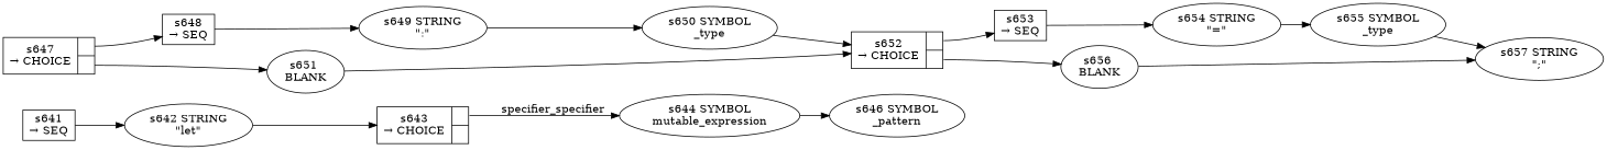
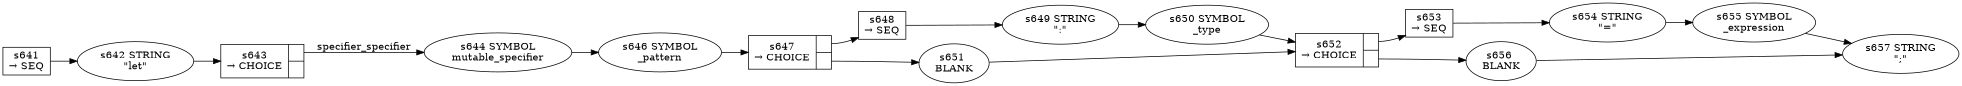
  digraph {
    rankdir=LR
    n1 [fixedsize=false label="s641\n&rarr; SEQ" peripheries=1 shape=record]
    n2 [label="s642 STRING\n\"let\""]
    n3 [fixedsize=false label="{s643\n&rarr; CHOICE|{<p0>|<p1>}}" peripheries=1 shape=record]
-   n4 [label="s644 SYMBOL\nmutable_expression"]
+   n4 [label="s644 SYMBOL\nmutable_specifier"]
    n5 [label="s646 SYMBOL\n_pattern"]
    n6 [fixedsize=false label="{s647\n&rarr; CHOICE|{<p0>|<p1>}}" peripheries=1 shape=record]
    n7 [fixedsize=false label="s648\n&rarr; SEQ" peripheries=1 shape=record]
    n8 [label="s651 \nBLANK"]
    n9 [label="s649 STRING\n\":\""]
    n10 [fixedsize=false label="{s652\n&rarr; CHOICE|{<p0>|<p1>}}" peripheries=1 shape=record]
    n11 [label="s650 SYMBOL\n_type"]
    n12 [fixedsize=false label="s653\n&rarr; SEQ" peripheries=1 shape=record]
    n13 [label="s656 \nBLANK"]
    n14 [label="s654 STRING\n\"=\""]
    n15 [label="s657 STRING\n\";\""]
-   n16 [label="s655 SYMBOL\n_type"]
+   n16 [label="s655 SYMBOL\n_expression"]
    n1 -> n2
    n2 -> n3
    n3 -> n4 [label=specifier_specifier tailport=p0]
    n4 -> n5
+   n5 -> n6
    n6 -> n7 [tailport=p0]
    n6 -> n8 [tailport=p1]
    n7 -> n9
    n8 -> n10
    n9 -> n11
    n10 -> n12 [tailport=p0]
    n10 -> n13 [tailport=p1]
    n11 -> n10
    n12 -> n14
    n13 -> n15
    n14 -> n16
    n16 -> n15
  }
